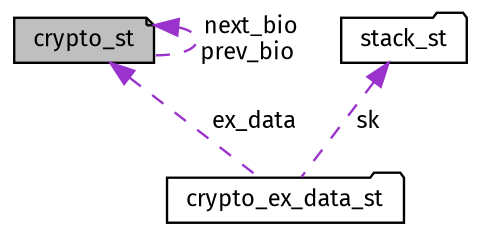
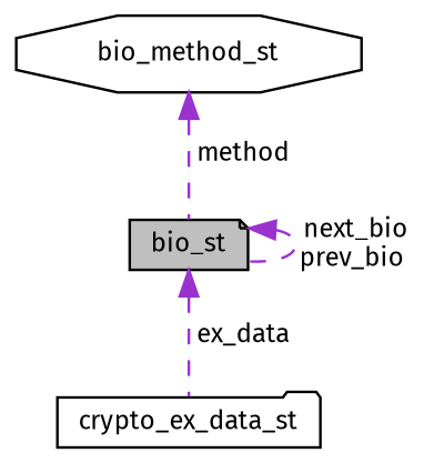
  digraph {
    fontname="Fira Sans"
    node [color=black fillcolor=white fontname="Fira Sans" fontsize=10 shape=folder style=filled]
    edge [color=darkorchid3 dir=back fontname="Fira Sans" fontsize=10 labelfontname=Helvetica labelfontsize=10 style=dashed]
-   n1 [fillcolor=grey75 fontcolor=black height=0.2 label=crypto_st shape=note width=0.4]
+   n1 [fillcolor=grey75 fontcolor=black height=0.2 label=bio_st shape=note width=0.4]
    n2 [height=0.2 label=crypto_ex_data_st width=0.4]
-   n3 [height=0.2 label=stack_st width=0.4]
+   n4 [height=0.2 label=bio_method_st shape=octagon width=0.4]
    n1 -> n1 [label=" next_bio\nprev_bio"]
    n1 -> n2 [label=" ex_data"]
-   n3 -> n2 [label=" sk"]
+   n4 -> n1 [label=" method"]
  }
